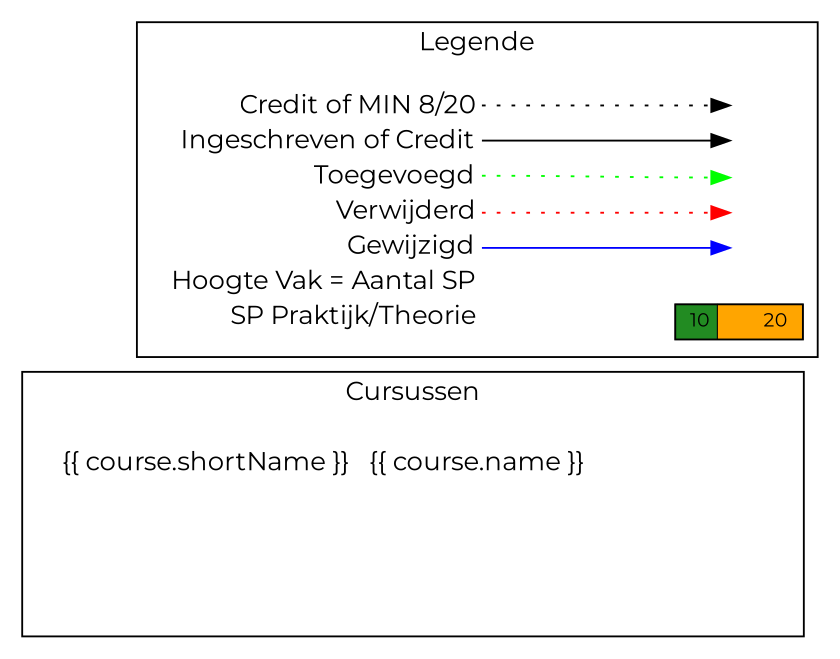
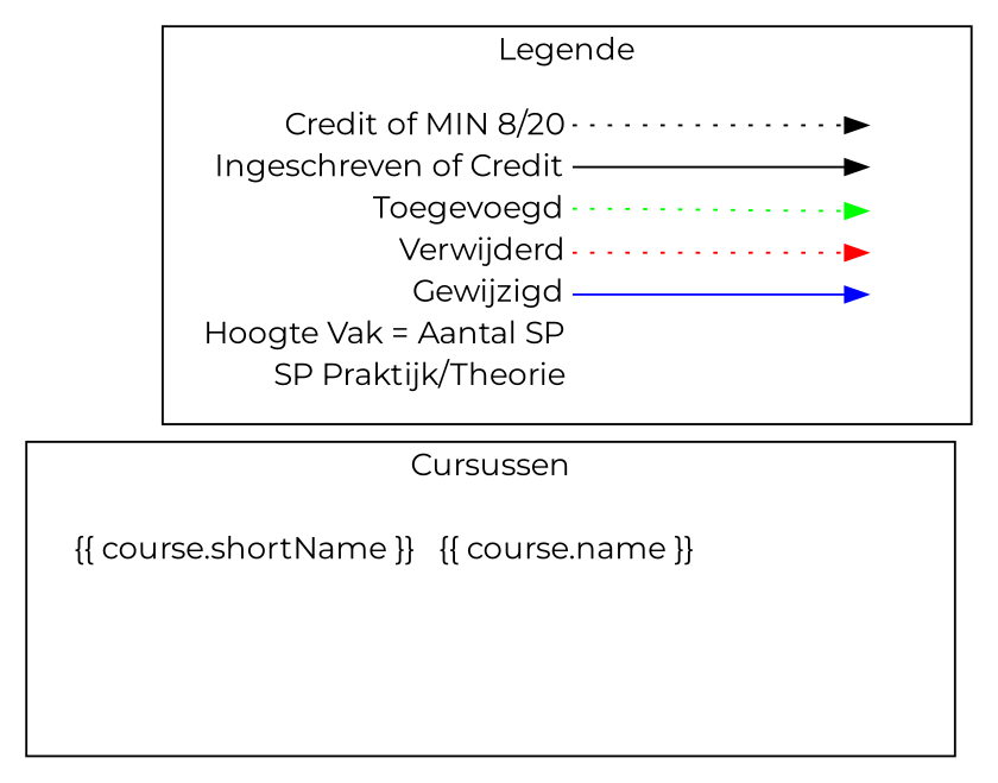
  digraph {
    rankdir=LR
    fontname=Montserrat
    node [shape=plaintext fontname=Montserrat]
    edge [headport="i1:w" style=dotted tailport="i1:e" fontname=Montserrat]
    n1 [label=<<table border="0" cellpadding="5" cellspacing="0" cellborder="0">     {% for course in courses %}       <tr><td align="left" port="i1">{{ course.shortName }}</td><td align="left">{{ course.name }}</td></tr>     {% endfor %}       </table>>]
    n2 [label=<<table border="0" cellpadding="2" cellspacing="0" cellborder="0">       <tr><td port="i1">&nbsp;</td></tr>       <tr><td port="i2">&nbsp;</td></tr>       <tr><td port="i3">&nbsp;</td></tr>       <tr><td port="i4">&nbsp;</td></tr>       <tr><td port="i5">&nbsp;</td></tr>       </table>>]
    n3 [label=<<table border="0" cellpadding="2" cellspacing="0" cellborder="0">       <tr><td align="right" port="i1">Credit of MIN 8/20</td></tr>       <tr><td align="right" port="i2">Ingeschreven of Credit</td></tr>       <tr><td align="right" port="i3">Toegevoegd</td></tr>       <tr><td align="right" port="i4">Verwijderd</td></tr>       <tr><td align="right" port="i5">Gewijzigd</td></tr>       <tr><td align="right" port="i6">Hoogte Vak = Aantal SP</td></tr>       <tr><td align="right" port="i7">SP Praktijk/Theorie</td></tr>       </table>>]
    n4 [label=<<table border="0" cellpadding="2" cellspacing="0" cellborder="0">       <tr><td port="i1">&nbsp;</td></tr>       <tr><td port="i2">&nbsp;</td></tr>       <tr><td port="i3">&nbsp;</td></tr>       <tr><td port="i4">&nbsp;</td></tr>       <tr><td port="i5">&nbsp;</td></tr>       </table>>]
-   n5 [color="forestgreen;0.33:orange" fontsize=10 height=0.10 label="10             20" shape=rect style=striped]
    subgraph cluster_1 {
      label=Cursussen
      n1
      n2
    }
    subgraph cluster_2 {
      label=Legende
      n3
      n4
-     n5
    }
    n1 -> n2 [style=invis]
    n3 -> n4
    n3 -> n4 [headport="i2:w" style=solid tailport="i2:e"]
    n3 -> n4 [color=green headport="i3:w" tailport="i3:e"]
    n3 -> n4 [color=red headport="i4:w" tailport="i4:e"]
    n3 -> n4 [color=blue headport="i5:w" tailport="i5:e" style=solid]
-   n3 -> n5 [style=invis tailport=i7 headport=""]
  }
